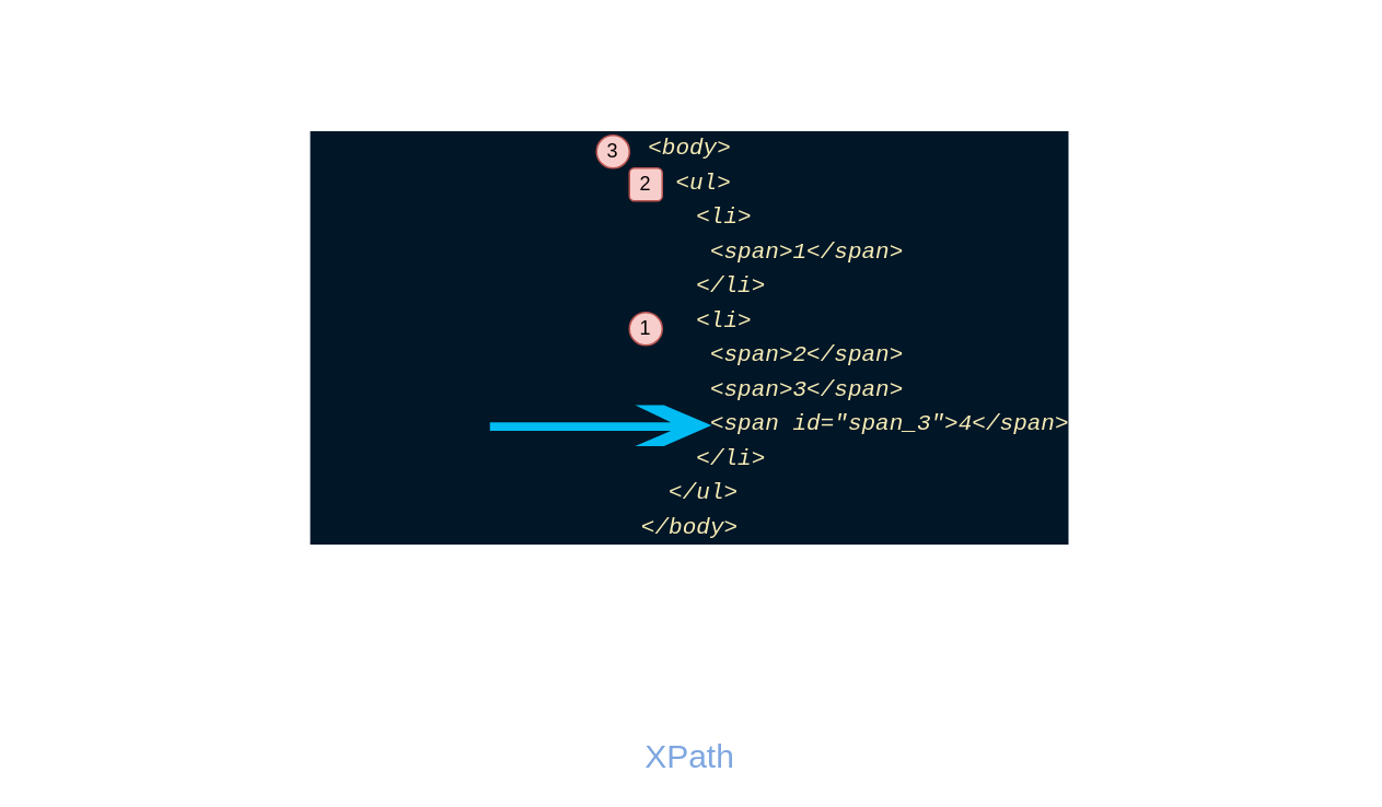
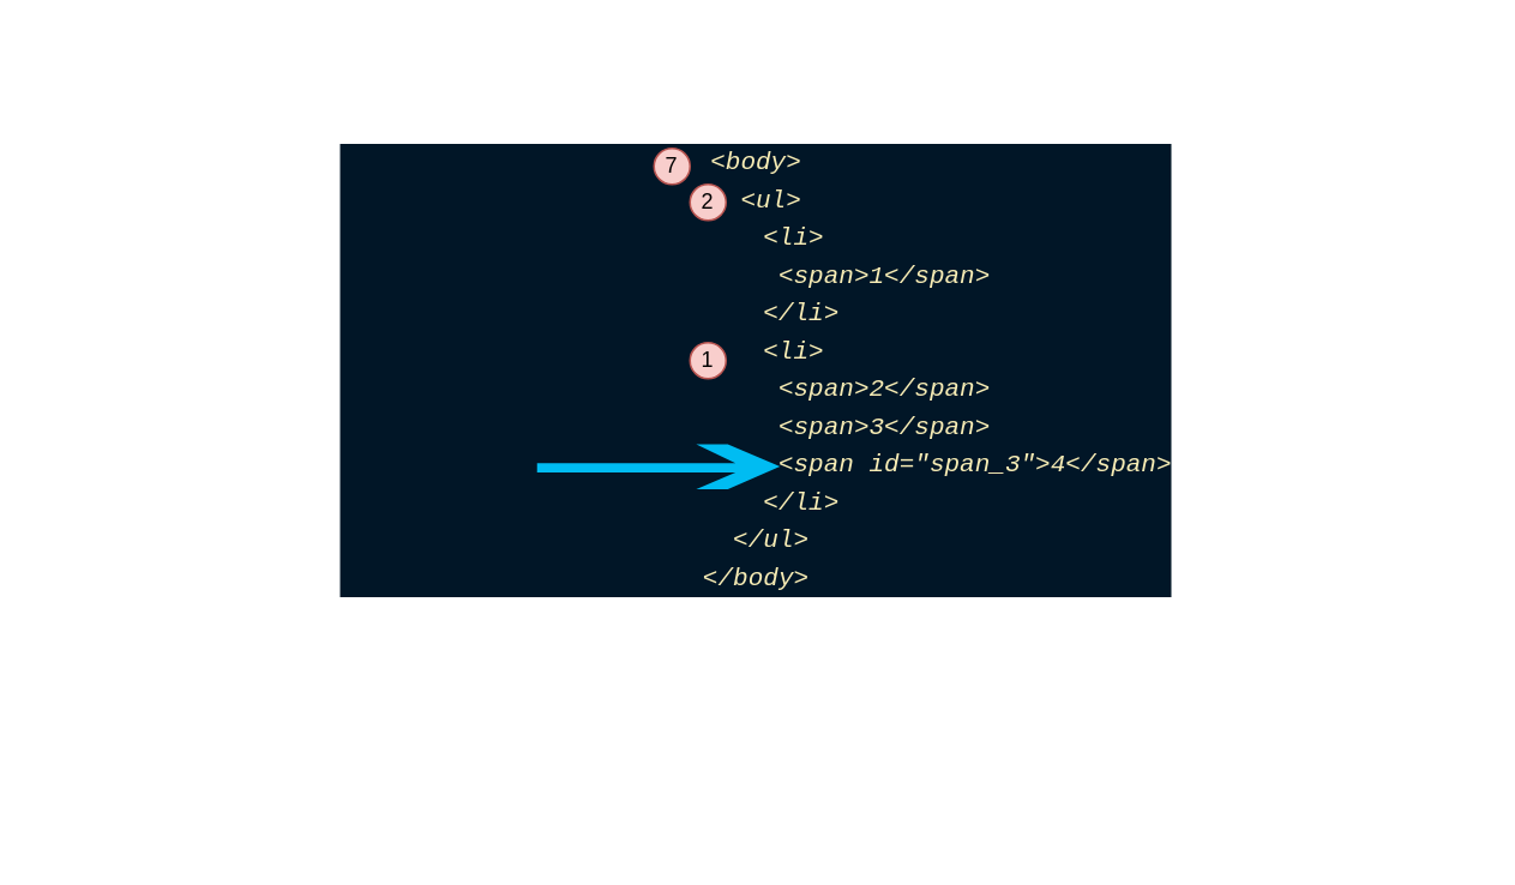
  <mxCell id="0" />
  <mxCell id="1" parent="0" />
  <mxCell id="2" value="&lt;div style=&quot;color: rgb(167 , 219 , 247) ; background-color: rgb(1 , 22 , 39) ; font-family: &amp;#34;menlo&amp;#34; , &amp;#34;monaco&amp;#34; , &amp;#34;courier new&amp;#34; , monospace ; font-size: 14px ; line-height: 21px ; white-space: pre&quot;&gt;&lt;div&gt;&lt;span style=&quot;color: #f7ecb5 ; font-style: italic&quot;&gt;&amp;lt;body&amp;gt;&lt;/span&gt;&lt;/div&gt;&lt;div&gt;&lt;span style=&quot;color: #f7ecb5 ; font-style: italic&quot;&gt;  &amp;lt;ul&amp;gt;&lt;/span&gt;&lt;/div&gt;&lt;div&gt;&lt;span style=&quot;color: #f7ecb5 ; font-style: italic&quot;&gt;     &amp;lt;li&amp;gt;&lt;/span&gt;&lt;/div&gt;&lt;div&gt;&lt;span style=&quot;color: #f7ecb5 ; font-style: italic&quot;&gt;                 &amp;lt;span&amp;gt;1&amp;lt;/span&amp;gt;&lt;/span&gt;&lt;/div&gt;&lt;div&gt;&lt;span style=&quot;color: #f7ecb5 ; font-style: italic&quot;&gt;      &amp;lt;/li&amp;gt;&lt;/span&gt;&lt;/div&gt;&lt;div&gt;&lt;span style=&quot;color: #f7ecb5 ; font-style: italic&quot;&gt;     &amp;lt;li&amp;gt;&lt;/span&gt;&lt;/div&gt;&lt;div&gt;&lt;span style=&quot;color: #f7ecb5 ; font-style: italic&quot;&gt;                 &amp;lt;span&amp;gt;2&amp;lt;/span&amp;gt;&lt;/span&gt;&lt;/div&gt;&lt;div&gt;&lt;span style=&quot;color: #f7ecb5 ; font-style: italic&quot;&gt;                 &amp;lt;span&amp;gt;3&amp;lt;/span&amp;gt;&lt;/span&gt;&lt;/div&gt;&lt;div&gt;&lt;span style=&quot;color: #f7ecb5 ; font-style: italic&quot;&gt;                             &amp;lt;span id=&quot;span_3&quot;&amp;gt;4&amp;lt;/span&amp;gt;&lt;/span&gt;&lt;/div&gt;&lt;div&gt;&lt;span style=&quot;color: #f7ecb5 ; font-style: italic&quot;&gt;      &amp;lt;/li&amp;gt;&lt;/span&gt;&lt;/div&gt;&lt;div&gt;&lt;span style=&quot;color: #f7ecb5 ; font-style: italic&quot;&gt;  &amp;lt;/ul&amp;gt;&lt;/span&gt;&lt;/div&gt;&lt;div&gt;&lt;span style=&quot;color: #f7ecb5 ; font-style: italic&quot;&gt;&amp;lt;/body&amp;gt;&lt;/span&gt;&lt;/div&gt;&lt;/div&gt;" style="text;html=1;strokeColor=none;fillColor=none;align=center;verticalAlign=middle;whiteSpace=wrap;rounded=0;" vertex="1" parent="1"><mxGeometry x="20" y="20" width="800" height="370" as="geometry" /></mxCell>
  <mxCell id="3" value="" style="pointerEvents=1;shadow=0;dashed=0;html=1;strokeColor=none;labelPosition=center;verticalLabelPosition=bottom;verticalAlign=top;align=center;shape=mxgraph.mscae.deprecated.poster_arrow;fillColor=#00BCF2;direction=north;" vertex="1" parent="1"><mxGeometry x="298" y="246.5" width="135" height="25" as="geometry" /></mxCell>
  <mxCell id="4" value="1" style="ellipse;whiteSpace=wrap;html=1;aspect=fixed;fillColor=#f8cecc;strokeColor=#b85450;" vertex="1" parent="1"><mxGeometry x="383" y="190" width="20" height="20" as="geometry" /></mxCell>
- <mxCell id="5" value="2" style="whiteSpace=wrap;html=1;aspect=fixed;fillColor=#f8cecc;strokeColor=#b85450;rounded=1;" vertex="1" parent="1"><mxGeometry x="383" y="102" width="20" height="20" as="geometry" /></mxCell>
- <mxCell id="6" value="3" style="ellipse;whiteSpace=wrap;html=1;aspect=fixed;fillColor=#f8cecc;strokeColor=#b85450;" vertex="1" parent="1"><mxGeometry x="363" y="82" width="20" height="20" as="geometry" /></mxCell>
- <mxCell id="7" value="XPath" style="text;strokeColor=none;fillColor=none;align=center;verticalAlign=middle;whiteSpace=wrap;rounded=0;fontColor=#7EA6E0;fontSize=20;" vertex="1" parent="1"><mxGeometry x="400" y="450" width="40" height="20" as="geometry" /></mxCell>
+ <mxCell id="5" value="2" style="ellipse;whiteSpace=wrap;html=1;aspect=fixed;fillColor=#f8cecc;strokeColor=#b85450;" vertex="1" parent="1"><mxGeometry x="383" y="102" width="20" height="20" as="geometry" /></mxCell>
+ <mxCell id="6" value="7" style="ellipse;whiteSpace=wrap;html=1;aspect=fixed;fillColor=#f8cecc;strokeColor=#b85450;" vertex="1" parent="1"><mxGeometry x="363" y="82" width="20" height="20" as="geometry" /></mxCell>
